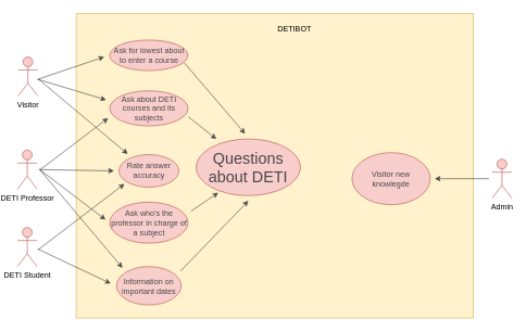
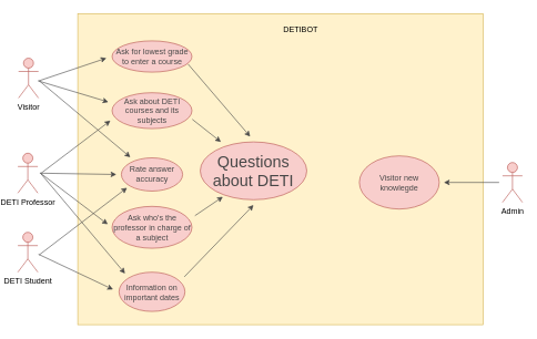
  <mxCell id="0" />
  <mxCell id="1" parent="0" />
  <mxCell id="2" value="" style="rounded=0;whiteSpace=wrap;html=1;fillColor=#fff2cc;strokeColor=#d6b656;" parent="1" vertex="1"><mxGeometry x="110" y="20" width="609" height="468" as="geometry" /></mxCell>
  <mxCell id="3" style="rounded=0;orthogonalLoop=1;jettySize=auto;html=1;entryX=0.212;entryY=0.949;entryDx=0;entryDy=0;strokeColor=#474747;entryPerimeter=0;" parent="1" target="20" edge="1"><mxGeometry relative="1" as="geometry"><mxPoint x="286" y="324" as="sourcePoint" /></mxGeometry></mxCell>
  <mxCell id="4" style="rounded=0;orthogonalLoop=1;jettySize=auto;html=1;strokeColor=#474747;" parent="1" edge="1"><mxGeometry relative="1" as="geometry"><mxPoint x="184" y="282" as="targetPoint" /><mxPoint x="52" y="383" as="sourcePoint" /></mxGeometry></mxCell>
  <mxCell id="5" style="rounded=0;orthogonalLoop=1;jettySize=auto;html=1;strokeColor=#474747;" parent="1" edge="1"><mxGeometry relative="1" as="geometry"><mxPoint x="163" y="435" as="targetPoint" /><mxPoint x="51" y="382" as="sourcePoint" /></mxGeometry></mxCell>
  <mxCell id="6" value="DETI Student" style="shape=umlActor;verticalLabelPosition=bottom;verticalAlign=top;html=1;outlineConnect=0;fillColor=#f8cecc;strokeColor=#b85450;" parent="1" vertex="1"><mxGeometry x="20" y="349" width="30" height="60" as="geometry" /></mxCell>
  <mxCell id="7" style="rounded=0;orthogonalLoop=1;jettySize=auto;html=1;strokeColor=#474747;" parent="1" edge="1"><mxGeometry relative="1" as="geometry"><mxPoint x="53" y="260" as="sourcePoint" /><mxPoint x="168" y="262" as="targetPoint" /></mxGeometry></mxCell>
  <mxCell id="8" style="rounded=0;orthogonalLoop=1;jettySize=auto;html=1;strokeColor=#474747;" parent="1" edge="1"><mxGeometry relative="1" as="geometry"><mxPoint x="54" y="260" as="sourcePoint" /><mxPoint x="155" y="337" as="targetPoint" /></mxGeometry></mxCell>
  <mxCell id="9" style="rounded=0;orthogonalLoop=1;jettySize=auto;html=1;strokeColor=#474747;" parent="1" edge="1"><mxGeometry relative="1" as="geometry"><mxPoint x="181" y="411" as="targetPoint" /><mxPoint x="54" y="260" as="sourcePoint" /></mxGeometry></mxCell>
  <mxCell id="10" style="rounded=0;orthogonalLoop=1;jettySize=auto;html=1;strokeColor=#474747;" parent="1" edge="1"><mxGeometry relative="1" as="geometry"><mxPoint x="159" y="181" as="targetPoint" /><mxPoint x="55" y="260" as="sourcePoint" /></mxGeometry></mxCell>
  <mxCell id="11" value="DETI Professor" style="shape=umlActor;verticalLabelPosition=bottom;verticalAlign=top;html=1;outlineConnect=0;fillColor=#f8cecc;strokeColor=#b85450;" parent="1" vertex="1"><mxGeometry x="20" y="230" width="30" height="60" as="geometry" /></mxCell>
  <mxCell id="12" style="rounded=0;orthogonalLoop=1;jettySize=auto;html=1;strokeColor=#474747;" parent="1" edge="1"><mxGeometry relative="1" as="geometry"><mxPoint x="743" y="274" as="sourcePoint" /><mxPoint x="660" y="274" as="targetPoint" /></mxGeometry></mxCell>
  <mxCell id="13" value="Admin&lt;div&gt;&lt;br&gt;&lt;/div&gt;" style="shape=umlActor;verticalLabelPosition=bottom;verticalAlign=top;html=1;outlineConnect=0;fillColor=#f8cecc;strokeColor=#b85450;" parent="1" vertex="1"><mxGeometry x="748" y="244" width="30" height="60" as="geometry" /></mxCell>
  <mxCell id="14" style="rounded=0;orthogonalLoop=1;jettySize=auto;html=1;strokeColor=#474747;" parent="1" edge="1"><mxGeometry relative="1" as="geometry"><mxPoint x="282" y="179" as="sourcePoint" /><mxPoint x="325" y="213" as="targetPoint" /></mxGeometry></mxCell>
  <mxCell id="15" style="rounded=0;orthogonalLoop=1;jettySize=auto;html=1;strokeColor=#474747;" parent="1" edge="1"><mxGeometry relative="1" as="geometry"><mxPoint x="52" y="121" as="sourcePoint" /><mxPoint x="189" y="236" as="targetPoint" /></mxGeometry></mxCell>
  <mxCell id="16" style="rounded=0;orthogonalLoop=1;jettySize=auto;html=1;strokeColor=#474747;" parent="1" edge="1"><mxGeometry relative="1" as="geometry"><mxPoint x="52" y="121" as="sourcePoint" /><mxPoint x="153" y="87" as="targetPoint" /></mxGeometry></mxCell>
  <mxCell id="17" style="rounded=0;orthogonalLoop=1;jettySize=auto;html=1;strokeColor=#474747;" parent="1" edge="1"><mxGeometry relative="1" as="geometry"><mxPoint x="50" y="121" as="sourcePoint" /><mxPoint x="156" y="153" as="targetPoint" /></mxGeometry></mxCell>
  <mxCell id="18" value="Visitor" style="shape=umlActor;verticalLabelPosition=bottom;verticalAlign=top;html=1;outlineConnect=0;fillColor=#f8cecc;strokeColor=#b85450;" parent="1" vertex="1"><mxGeometry x="21" y="87" width="30" height="60" as="geometry" /></mxCell>
  <mxCell id="19" value="&lt;font color=&quot;#474747&quot;&gt;Visitor new knowlegde&lt;/font&gt;" style="ellipse;whiteSpace=wrap;html=1;fillColor=#f8cecc;strokeColor=#b85450;" parent="1" vertex="1"><mxGeometry x="533" y="234" width="120" height="80" as="geometry" /></mxCell>
  <mxCell id="20" value="&lt;font color=&quot;#474747&quot; face=&quot;Helvetica&quot; style=&quot;font-size: 24px;&quot;&gt;Questions about DETI&lt;/font&gt;" style="ellipse;whiteSpace=wrap;html=1;fillColor=#f8cecc;strokeColor=#b85450;" parent="1" vertex="1"><mxGeometry x="294" y="213" width="160" height="87" as="geometry" /></mxCell>
  <mxCell id="21" value="&lt;font color=&quot;#474747&quot;&gt;Ask about DETI courses and its subjects&lt;/font&gt;" style="ellipse;whiteSpace=wrap;html=1;fillColor=#f8cecc;strokeColor=#b85450;" parent="1" vertex="1"><mxGeometry x="161.5" y="139" width="120" height="54" as="geometry" /></mxCell>
  <mxCell id="22" value="&lt;font color=&quot;#474747&quot;&gt;Rate answer accuracy&lt;/font&gt;" style="ellipse;whiteSpace=wrap;html=1;fillColor=#f8cecc;strokeColor=#b85450;" parent="1" vertex="1"><mxGeometry x="175.5" y="237" width="92" height="50" as="geometry" /></mxCell>
  <mxCell id="23" value="&lt;font color=&quot;#474747&quot;&gt;Ask who's&amp;nbsp;the professor in charge of a subject&lt;/font&gt;" style="ellipse;whiteSpace=wrap;html=1;fillColor=#f8cecc;strokeColor=#b85450;" parent="1" vertex="1"><mxGeometry x="161.5" y="310" width="120" height="63" as="geometry" /></mxCell>
  <mxCell id="24" style="rounded=0;orthogonalLoop=1;jettySize=auto;html=1;strokeColor=#474747;" parent="1" edge="1"><mxGeometry relative="1" as="geometry"><mxPoint x="270" y="416" as="sourcePoint" /><mxPoint x="374" y="308" as="targetPoint" /></mxGeometry></mxCell>
  <mxCell id="25" value="&lt;font color=&quot;#474747&quot;&gt;Information on important dates&lt;/font&gt;" style="ellipse;whiteSpace=wrap;html=1;fillColor=#f8cecc;strokeColor=#b85450;" parent="1" vertex="1"><mxGeometry x="172" y="409" width="99" height="59" as="geometry" /></mxCell>
- <mxCell id="26" value="&lt;font color=&quot;#474747&quot;&gt;Ask for lowest about to enter a course&lt;/font&gt;" style="ellipse;whiteSpace=wrap;html=1;fillColor=#f8cecc;strokeColor=#b85450;" parent="1" vertex="1"><mxGeometry x="161.5" y="61" width="120" height="47" as="geometry" /></mxCell>
+ <mxCell id="26" value="&lt;font color=&quot;#474747&quot;&gt;Ask for lowest grade to enter a course&lt;/font&gt;" style="ellipse;whiteSpace=wrap;html=1;fillColor=#f8cecc;strokeColor=#b85450;" parent="1" vertex="1"><mxGeometry x="161.5" y="61" width="120" height="47" as="geometry" /></mxCell>
  <mxCell id="27" style="rounded=0;orthogonalLoop=1;jettySize=auto;html=1;exitX=0.953;exitY=0.748;exitDx=0;exitDy=0;strokeColor=#474747;exitPerimeter=0;" parent="1" source="26" edge="1"><mxGeometry relative="1" as="geometry"><mxPoint x="369" y="205" as="targetPoint" /></mxGeometry></mxCell>
  <mxCell id="28" value="DETIBOT" style="text;html=1;align=center;verticalAlign=middle;whiteSpace=wrap;rounded=0;" parent="1" vertex="1"><mxGeometry x="414.5" y="30" width="60" height="30" as="geometry" /></mxCell>
